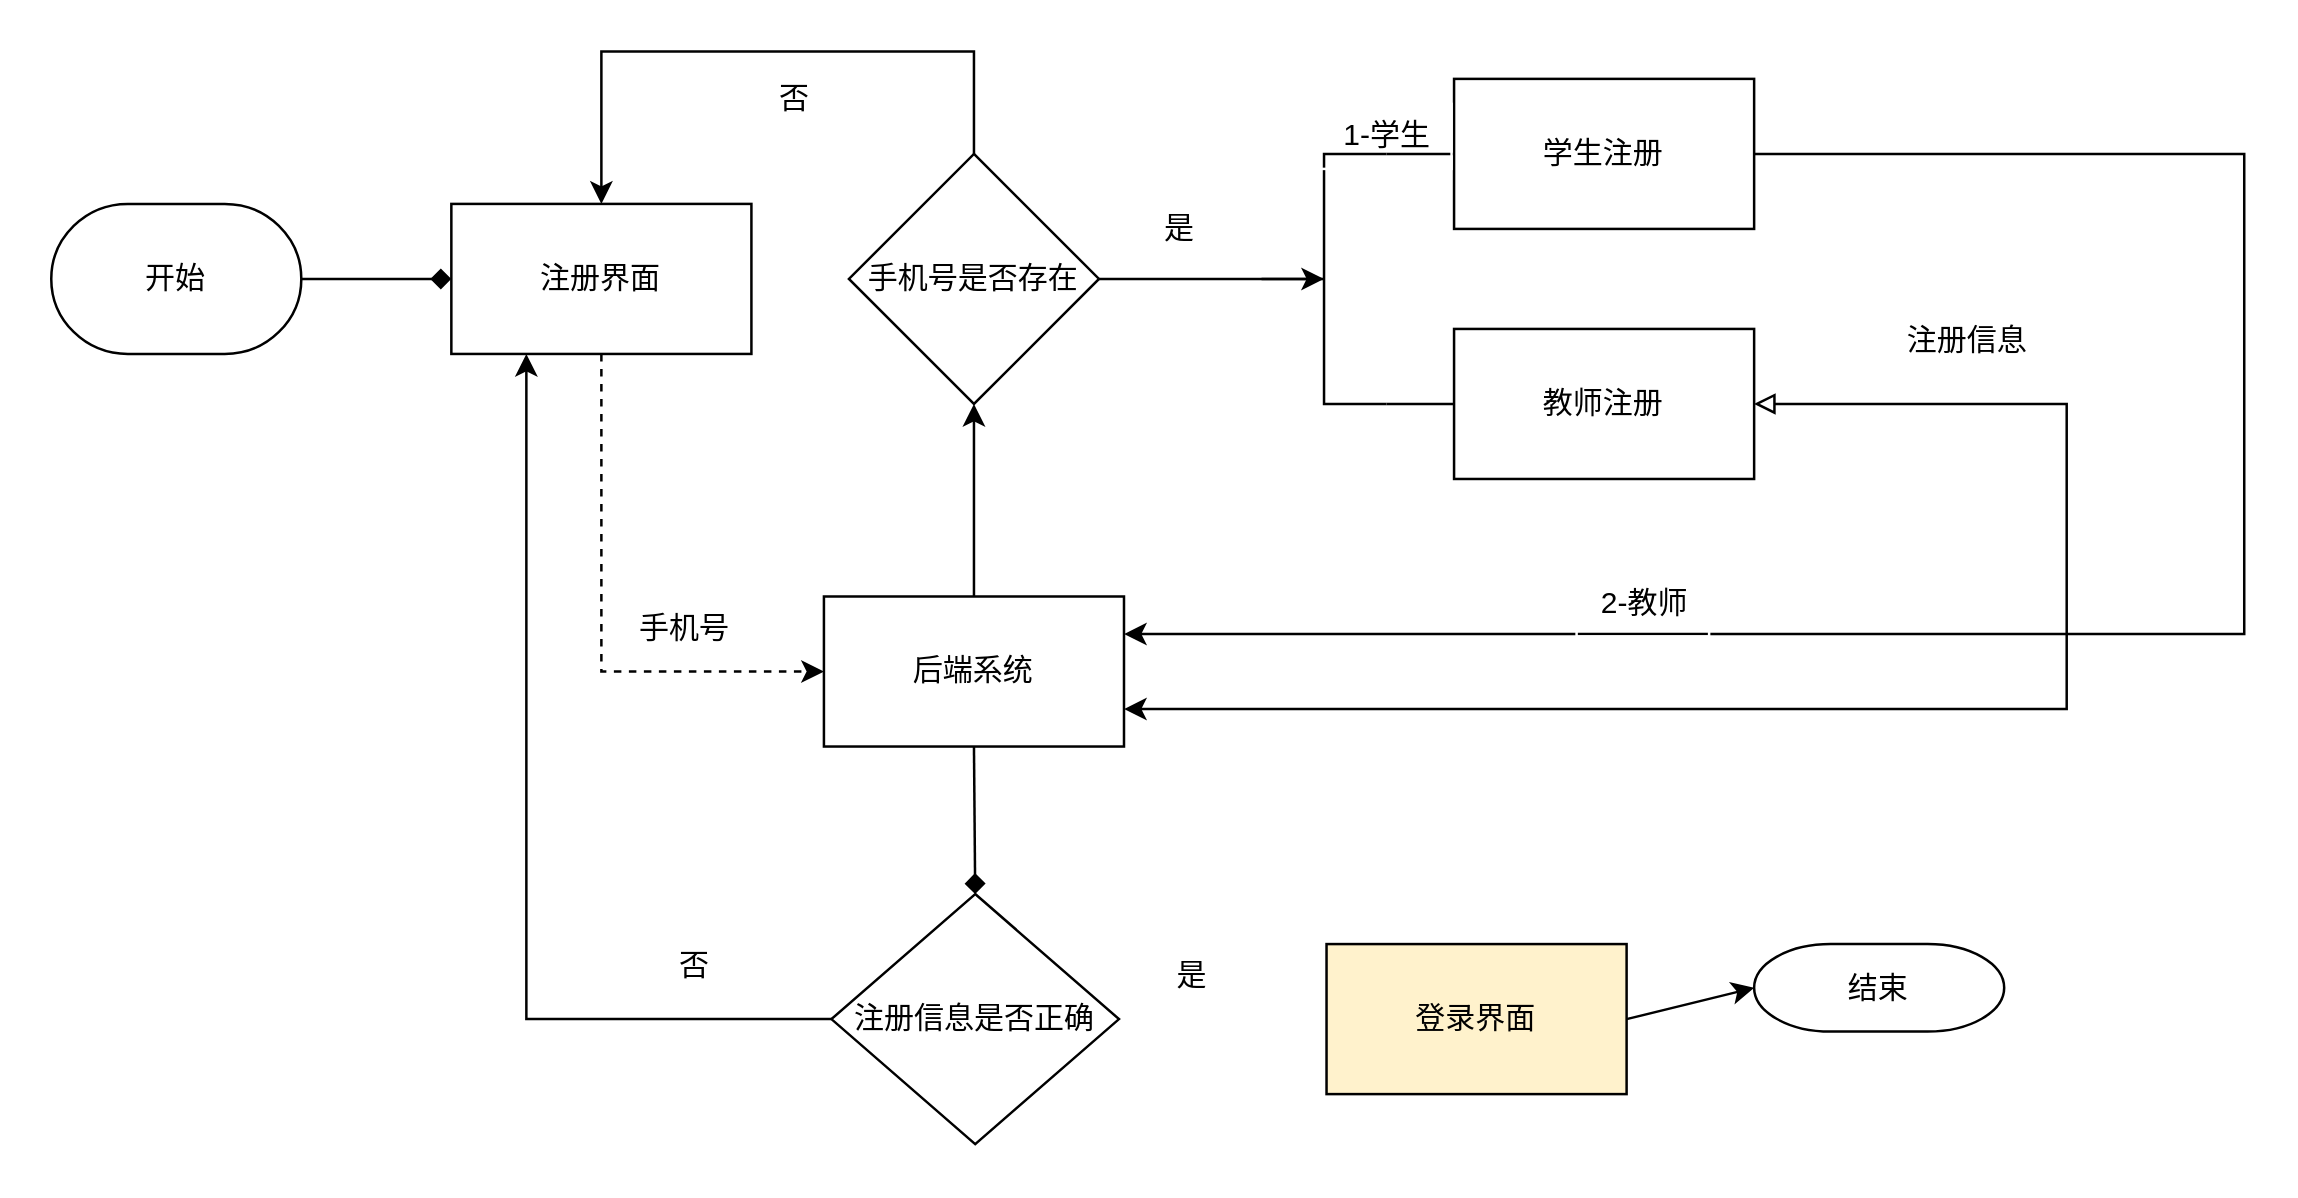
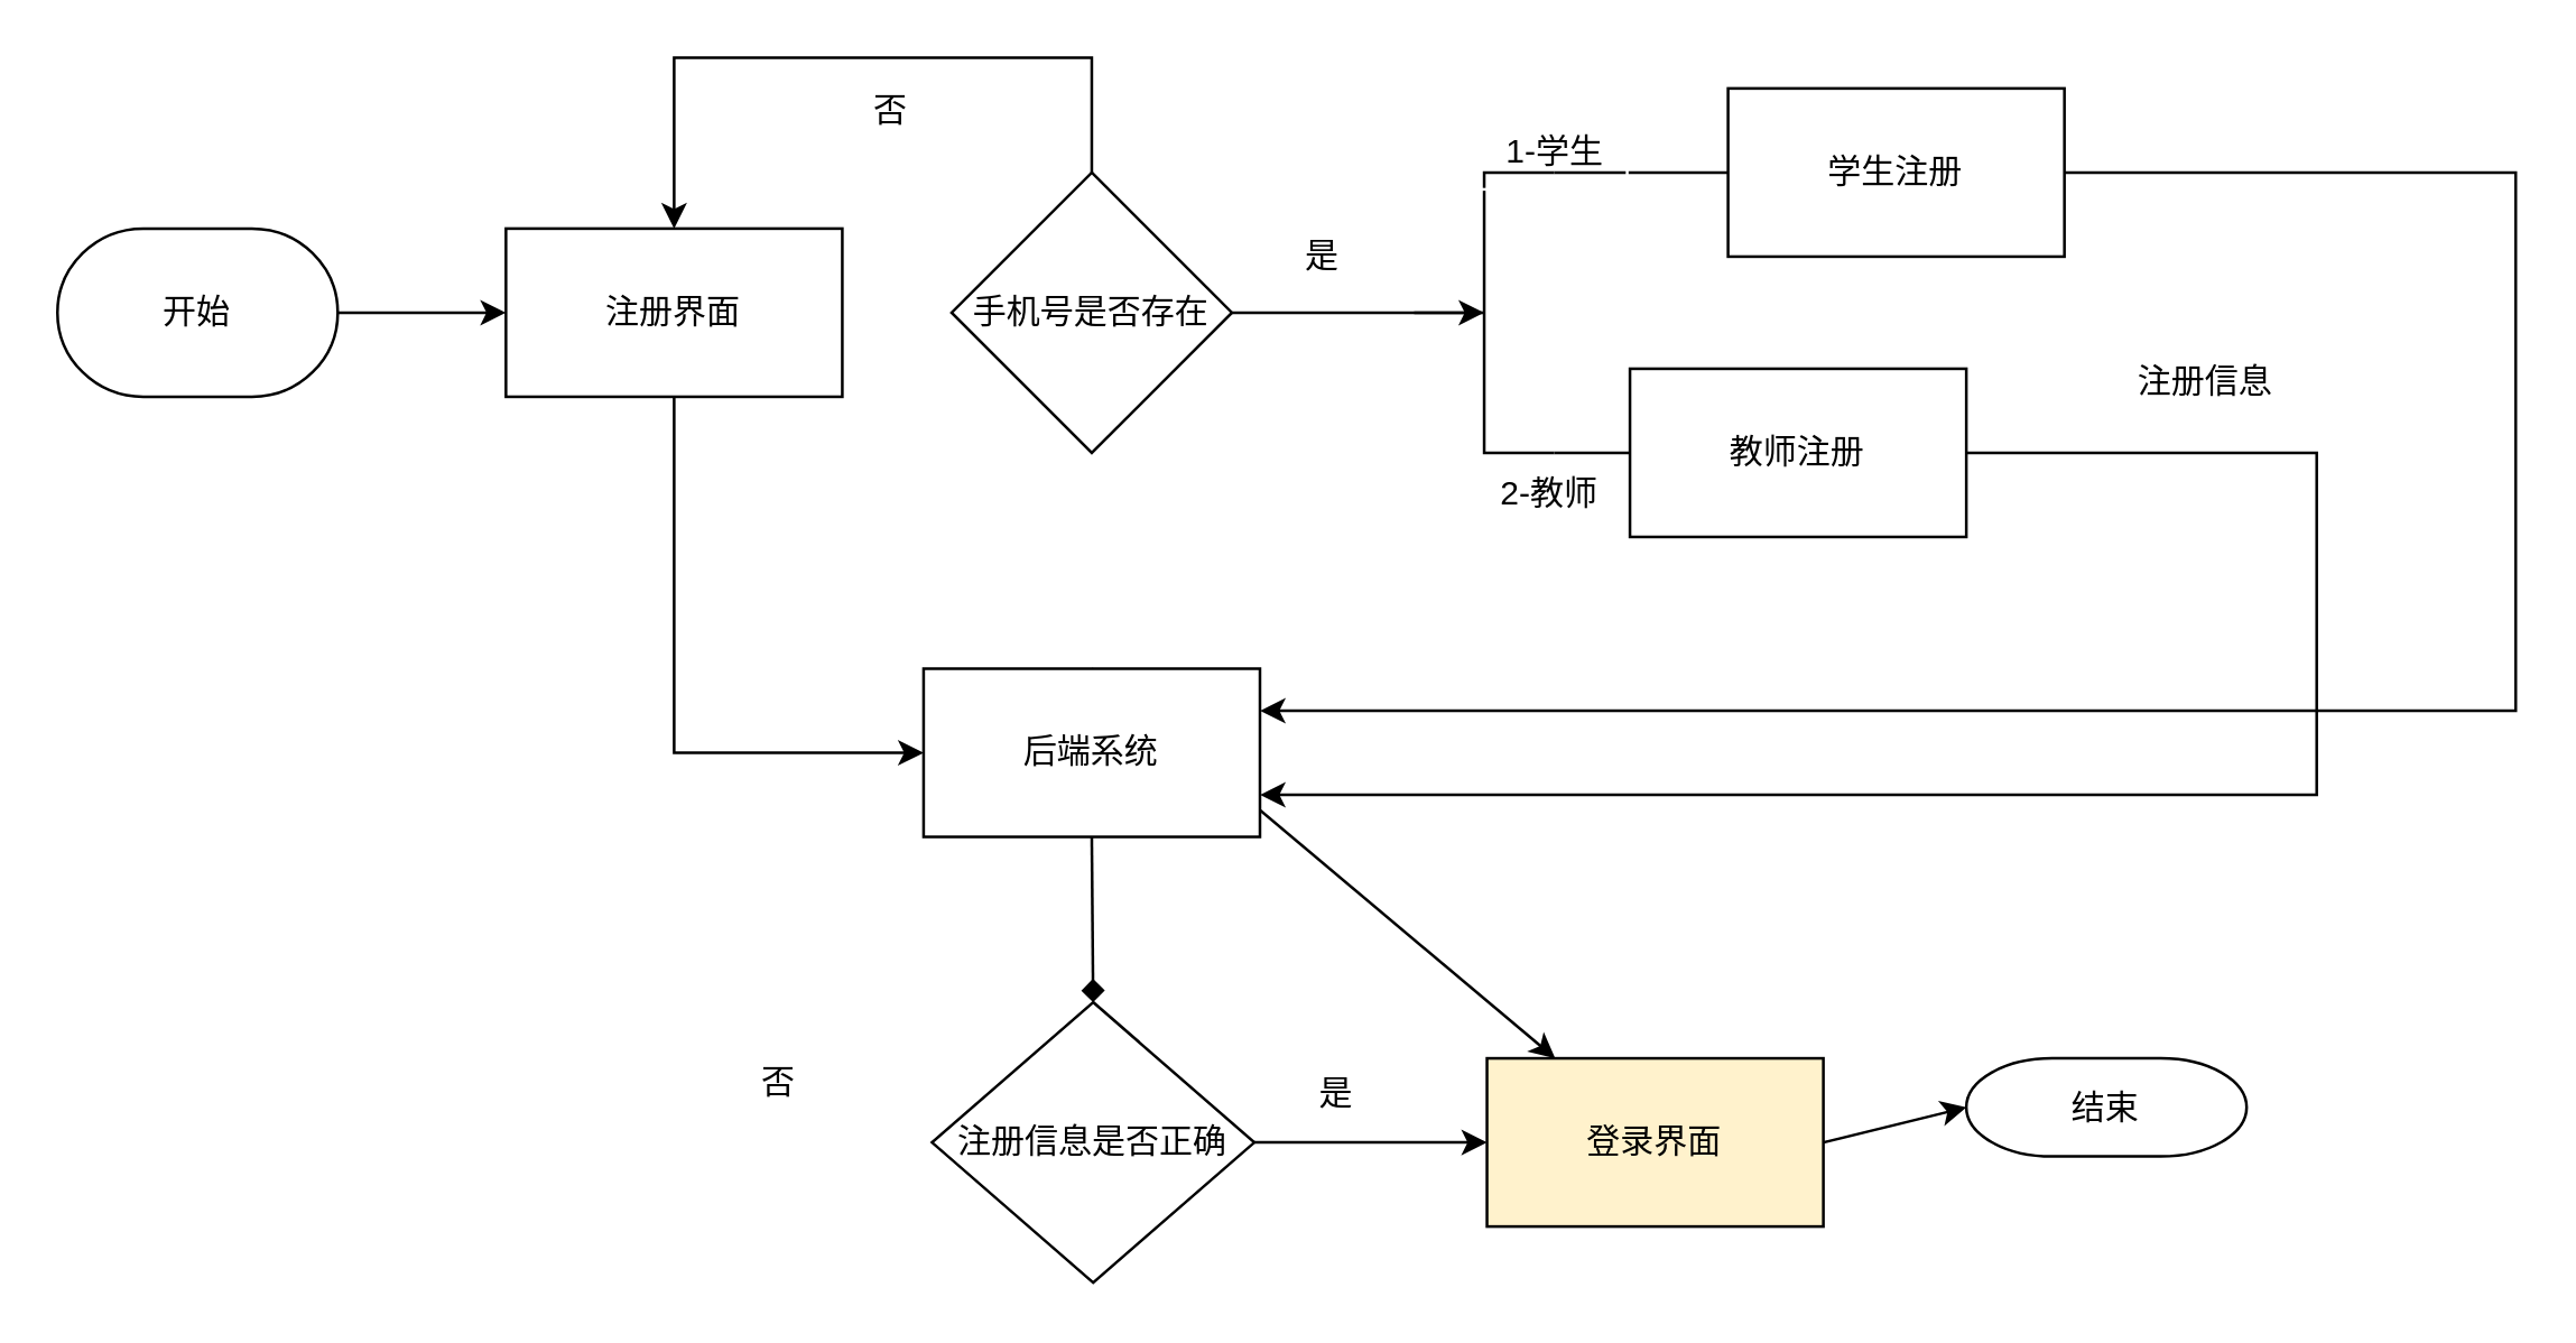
  <mxCell id="0" />
  <mxCell id="1" parent="0" />
- <mxCell id="2" style="edgeStyle=none;rounded=0;html=1;exitX=0.5;exitY=0;exitDx=0;exitDy=0;entryX=0.5;entryY=1;entryDx=0;entryDy=0;entryPerimeter=0;strokeColor=#000000;fontColor=#000000;strokeWidth=1;" parent="1" source="4" target="9" edge="1"><mxGeometry relative="1" as="geometry" /></mxCell>
+ <mxCell id="2" style="edgeStyle=none;rounded=0;html=1;exitX=0.5;exitY=0;exitDx=0;exitDy=0;strokeColor=#000000;fontColor=#000000;strokeWidth=1;" parent="1" source="4" target="27" edge="1"><mxGeometry relative="1" as="geometry" /></mxCell>
  <mxCell id="3" style="edgeStyle=none;rounded=0;html=1;exitX=0.5;exitY=1;exitDx=0;exitDy=0;entryX=0.5;entryY=0;entryDx=0;entryDy=0;entryPerimeter=0;strokeColor=#000000;fontColor=#000000;strokeWidth=1;endArrow=diamond;" parent="1" source="4" target="25" edge="1"><mxGeometry relative="1" as="geometry" /></mxCell>
  <mxCell id="4" value="后端系统" style="whiteSpace=wrap;html=1;rounded=0;fillColor=#FFFFFF;strokeColor=#000000;fontColor=#000000;strokeWidth=1;" parent="1" vertex="1"><mxGeometry x="329" y="238" width="120" height="60" as="geometry" /></mxCell>
- <mxCell id="5" style="edgeStyle=none;html=1;exitX=0.5;exitY=1;exitDx=0;exitDy=0;entryX=0;entryY=0.5;entryDx=0;entryDy=0;fontColor=#000000;strokeColor=#000000;rounded=0;strokeWidth=1;dashed=1;" parent="1" source="6" target="4" edge="1"><mxGeometry relative="1" as="geometry"><Array as="points"><mxPoint x="240" y="268" /></Array></mxGeometry></mxCell>
+ <mxCell id="5" style="edgeStyle=none;html=1;exitX=0.5;exitY=1;exitDx=0;exitDy=0;entryX=0;entryY=0.5;entryDx=0;entryDy=0;fontColor=#000000;strokeColor=#000000;rounded=0;strokeWidth=1;" parent="1" source="6" target="4" edge="1"><mxGeometry relative="1" as="geometry"><Array as="points"><mxPoint x="240" y="268" /></Array></mxGeometry></mxCell>
  <mxCell id="6" value="注册界面" style="rounded=0;whiteSpace=wrap;html=1;fillColor=#FFFFFF;strokeColor=#000000;fontColor=#000000;strokeWidth=1;" parent="1" vertex="1"><mxGeometry x="180" y="81" width="120" height="60" as="geometry" /></mxCell>
  <mxCell id="7" style="edgeStyle=none;rounded=0;html=1;exitX=0.5;exitY=0;exitDx=0;exitDy=0;exitPerimeter=0;strokeColor=#000000;fontColor=#000000;strokeWidth=1;" parent="1" source="9" target="6" edge="1"><mxGeometry relative="1" as="geometry"><Array as="points"><mxPoint x="389" y="20" /><mxPoint x="240" y="20" /></Array></mxGeometry></mxCell>
  <mxCell id="8" value="" style="edgeStyle=none;rounded=0;html=1;strokeColor=#000000;fontColor=#000000;endArrow=none;endFill=0;startArrow=classic;startFill=1;exitX=0.5;exitY=0.5;exitDx=0;exitDy=0;exitPerimeter=0;strokeWidth=1;" parent="1" source="15" target="9" edge="1"><mxGeometry relative="1" as="geometry"><mxPoint x="532" y="111" as="sourcePoint" /></mxGeometry></mxCell>
  <mxCell id="9" value="手机号是否存在" style="strokeWidth=1;html=1;shape=mxgraph.flowchart.decision;whiteSpace=wrap;strokeColor=#000000;fillColor=#FFFFFF;fontColor=#000000;" parent="1" vertex="1"><mxGeometry x="339" y="61" width="100" height="100" as="geometry" /></mxCell>
- <mxCell id="10" value="&lt;font&gt;手机号&lt;/font&gt;" style="text;html=1;align=center;verticalAlign=middle;resizable=0;points=[];autosize=1;strokeColor=#FFFFFF;fillColor=none;fontColor=#000000;strokeWidth=1;" parent="1" vertex="1"><mxGeometry x="246" y="238" width="54" height="26" as="geometry" /></mxCell>
  <mxCell id="11" value="否" style="text;html=1;align=center;verticalAlign=middle;resizable=0;points=[];autosize=1;strokeColor=#FFFFFF;fillColor=none;fontColor=#000000;strokeWidth=1;" parent="1" vertex="1"><mxGeometry x="302" y="26" width="30" height="26" as="geometry" /></mxCell>
  <mxCell id="12" value="是" style="text;html=1;align=center;verticalAlign=middle;resizable=0;points=[];autosize=1;strokeColor=#FFFFFF;fillColor=none;fontColor=#000000;strokeWidth=1;" parent="1" vertex="1"><mxGeometry x="456" y="78" width="30" height="26" as="geometry" /></mxCell>
  <mxCell id="13" style="edgeStyle=none;rounded=0;html=1;exitX=1;exitY=0;exitDx=0;exitDy=0;exitPerimeter=0;entryX=0;entryY=0.5;entryDx=0;entryDy=0;strokeColor=#000000;fontColor=#000000;endArrow=none;endFill=0;strokeWidth=1;" parent="1" source="15" target="17" edge="1"><mxGeometry relative="1" as="geometry" /></mxCell>
  <mxCell id="14" style="edgeStyle=none;rounded=0;html=1;exitX=1;exitY=1;exitDx=0;exitDy=0;exitPerimeter=0;entryX=0;entryY=0.5;entryDx=0;entryDy=0;strokeColor=#000000;fontColor=#000000;endArrow=none;endFill=0;strokeWidth=1;" parent="1" source="15" target="20" edge="1"><mxGeometry relative="1" as="geometry" /></mxCell>
  <mxCell id="15" value="" style="strokeWidth=1;html=1;shape=mxgraph.flowchart.annotation_2;align=left;labelPosition=right;pointerEvents=1;strokeColor=#000000;fontColor=#000000;" parent="1" vertex="1"><mxGeometry x="504" y="61" width="50" height="100" as="geometry" /></mxCell>
  <mxCell id="16" style="edgeStyle=none;rounded=0;html=1;exitX=1;exitY=0.25;exitDx=0;exitDy=0;entryX=1;entryY=0.5;entryDx=0;entryDy=0;strokeColor=#000000;fontColor=#000000;endArrow=none;endFill=0;startArrow=classic;startFill=1;strokeWidth=1;" parent="1" source="4" target="17" edge="1"><mxGeometry relative="1" as="geometry"><Array as="points"><mxPoint x="897" y="253" /><mxPoint x="897" y="61" /></Array></mxGeometry></mxCell>
- <mxCell id="17" value="学生注册" style="whiteSpace=wrap;html=1;rounded=0;fillColor=#FFFFFF;strokeColor=#000000;fontColor=#000000;strokeWidth=1;" parent="1" vertex="1"><mxGeometry x="581" y="31" width="120" height="60" as="geometry" /></mxCell>
+ <mxCell id="17" value="学生注册" style="whiteSpace=wrap;html=1;rounded=0;fillColor=#FFFFFF;strokeColor=#000000;fontColor=#000000;strokeWidth=1;" parent="1" vertex="1"><mxGeometry x="616" y="31" width="120" height="60" as="geometry" /></mxCell>
  <mxCell id="18" value="1-学生" style="text;html=1;align=center;verticalAlign=middle;resizable=0;points=[];autosize=1;strokeColor=#FFFFFF;fillColor=none;fontColor=#000000;strokeWidth=1;" parent="1" vertex="1"><mxGeometry x="527" y="41" width="53" height="26" as="geometry" /></mxCell>
- <mxCell id="19" style="edgeStyle=none;rounded=0;html=1;exitX=1;exitY=0.75;exitDx=0;exitDy=0;strokeColor=#000000;fontColor=#000000;startArrow=classic;startFill=1;endArrow=block;endFill=0;entryX=1;entryY=0.5;entryDx=0;entryDy=0;strokeWidth=1;" parent="1" source="4" target="20" edge="1"><mxGeometry relative="1" as="geometry"><mxPoint x="782.906" y="161" as="sourcePoint" /><Array as="points"><mxPoint x="826" y="283" /><mxPoint x="826" y="161" /></Array></mxGeometry></mxCell>
+ <mxCell id="19" style="edgeStyle=none;rounded=0;html=1;exitX=1;exitY=0.75;exitDx=0;exitDy=0;strokeColor=#000000;fontColor=#000000;startArrow=classic;startFill=1;endArrow=none;endFill=0;entryX=1;entryY=0.5;entryDx=0;entryDy=0;strokeWidth=1;" parent="1" source="4" target="20" edge="1"><mxGeometry relative="1" as="geometry"><mxPoint x="782.906" y="161" as="sourcePoint" /><Array as="points"><mxPoint x="826" y="283" /><mxPoint x="826" y="161" /></Array></mxGeometry></mxCell>
  <mxCell id="20" value="教师注册" style="whiteSpace=wrap;html=1;rounded=0;fillColor=#FFFFFF;strokeColor=#000000;fontColor=#000000;strokeWidth=1;" parent="1" vertex="1"><mxGeometry x="581" y="131" width="120" height="60" as="geometry" /></mxCell>
- <mxCell id="21" value="2-教师" style="text;html=1;align=center;verticalAlign=middle;resizable=0;points=[];autosize=1;strokeColor=#FFFFFF;fillColor=none;fontColor=#000000;strokeWidth=1;" parent="1" vertex="1"><mxGeometry x="630" y="228" width="53" height="26" as="geometry" /></mxCell>
+ <mxCell id="21" value="2-教师" style="text;html=1;align=center;verticalAlign=middle;resizable=0;points=[];autosize=1;strokeColor=#FFFFFF;fillColor=none;fontColor=#000000;strokeWidth=1;" parent="1" vertex="1"><mxGeometry x="525" y="163" width="53" height="26" as="geometry" /></mxCell>
  <mxCell id="22" value="注册信息" style="text;html=1;align=center;verticalAlign=middle;resizable=0;points=[];autosize=1;strokeColor=#FFFFFF;fillColor=none;fontColor=#000000;strokeWidth=1;" parent="1" vertex="1"><mxGeometry x="753" y="123" width="66" height="26" as="geometry" /></mxCell>
- <mxCell id="24" style="edgeStyle=none;html=1;exitX=0;exitY=0.5;exitDx=0;exitDy=0;exitPerimeter=0;entryX=0.25;entryY=1;entryDx=0;entryDy=0;strokeColor=#000000;fontColor=#000000;rounded=0;strokeWidth=1;" parent="1" source="25" target="6" edge="1"><mxGeometry relative="1" as="geometry"><Array as="points"><mxPoint x="210" y="407" /></Array></mxGeometry></mxCell>
+ <mxCell id="23" value="" style="edgeStyle=none;rounded=0;html=1;strokeColor=#000000;fontColor=#000000;startArrow=classic;startFill=1;endArrow=none;endFill=0;exitX=0;exitY=0.5;exitDx=0;exitDy=0;exitPerimeter=0;strokeWidth=1;" parent="1" source="27" target="25" edge="1"><mxGeometry relative="1" as="geometry"><mxPoint x="519" y="407" as="sourcePoint" /></mxGeometry></mxCell>
  <mxCell id="25" value="注册信息是否正确" style="strokeWidth=1;html=1;shape=mxgraph.flowchart.decision;whiteSpace=wrap;strokeColor=#000000;fontColor=#000000;fillColor=#FFFFFF;" parent="1" vertex="1"><mxGeometry x="332" y="357" width="115" height="100" as="geometry" /></mxCell>
  <mxCell id="26" style="edgeStyle=none;html=1;exitX=1;exitY=0.5;exitDx=0;exitDy=0;entryX=0;entryY=0.5;entryDx=0;entryDy=0;entryPerimeter=0;strokeColor=#000000;fontColor=#000000;strokeWidth=1;" parent="1" source="27" target="31" edge="1"><mxGeometry relative="1" as="geometry" /></mxCell>
  <mxCell id="27" value="登录界面" style="whiteSpace=wrap;html=1;strokeColor=#000000;fontColor=#000000;strokeWidth=1;fillColor=#fff2cc;" parent="1" vertex="1"><mxGeometry x="530" y="377" width="120" height="60" as="geometry" /></mxCell>
  <mxCell id="28" value="&lt;font&gt;是&lt;/font&gt;" style="text;html=1;align=center;verticalAlign=middle;resizable=0;points=[];autosize=1;strokeColor=#FFFFFF;fillColor=none;fontColor=#000000;strokeWidth=1;" parent="1" vertex="1"><mxGeometry x="461" y="377" width="30" height="26" as="geometry" /></mxCell>
- <mxCell id="29" style="edgeStyle=none;html=1;exitX=1;exitY=0.5;exitDx=0;exitDy=0;exitPerimeter=0;entryX=0;entryY=0.5;entryDx=0;entryDy=0;fontColor=#000000;strokeColor=#000000;strokeWidth=1;endArrow=diamond;" parent="1" source="30" target="6" edge="1"><mxGeometry relative="1" as="geometry" /></mxCell>
+ <mxCell id="29" style="edgeStyle=none;html=1;exitX=1;exitY=0.5;exitDx=0;exitDy=0;exitPerimeter=0;entryX=0;entryY=0.5;entryDx=0;entryDy=0;fontColor=#000000;strokeColor=#000000;strokeWidth=1;" parent="1" source="30" target="6" edge="1"><mxGeometry relative="1" as="geometry" /></mxCell>
  <mxCell id="30" value="&lt;font&gt;开始&lt;/font&gt;" style="strokeWidth=1;html=1;shape=mxgraph.flowchart.terminator;whiteSpace=wrap;fontColor=#000000;fillColor=#FFFFFF;strokeColor=#000000;" parent="1" vertex="1"><mxGeometry x="20" y="81" width="100" height="60" as="geometry" /></mxCell>
  <mxCell id="31" value="&lt;font&gt;结束&lt;/font&gt;" style="strokeWidth=1;html=1;shape=mxgraph.flowchart.terminator;whiteSpace=wrap;fontColor=#000000;fillColor=#FFFFFF;strokeColor=#000000;" parent="1" vertex="1"><mxGeometry x="701" y="377" width="100" height="35" as="geometry" /></mxCell>
  <mxCell id="32" value="否" style="text;html=1;align=center;verticalAlign=middle;resizable=0;points=[];autosize=1;strokeColor=#FFFFFF;fillColor=none;fontColor=#000000;strokeWidth=1;" parent="1" vertex="1"><mxGeometry x="262" y="373" width="30" height="26" as="geometry" /></mxCell>
